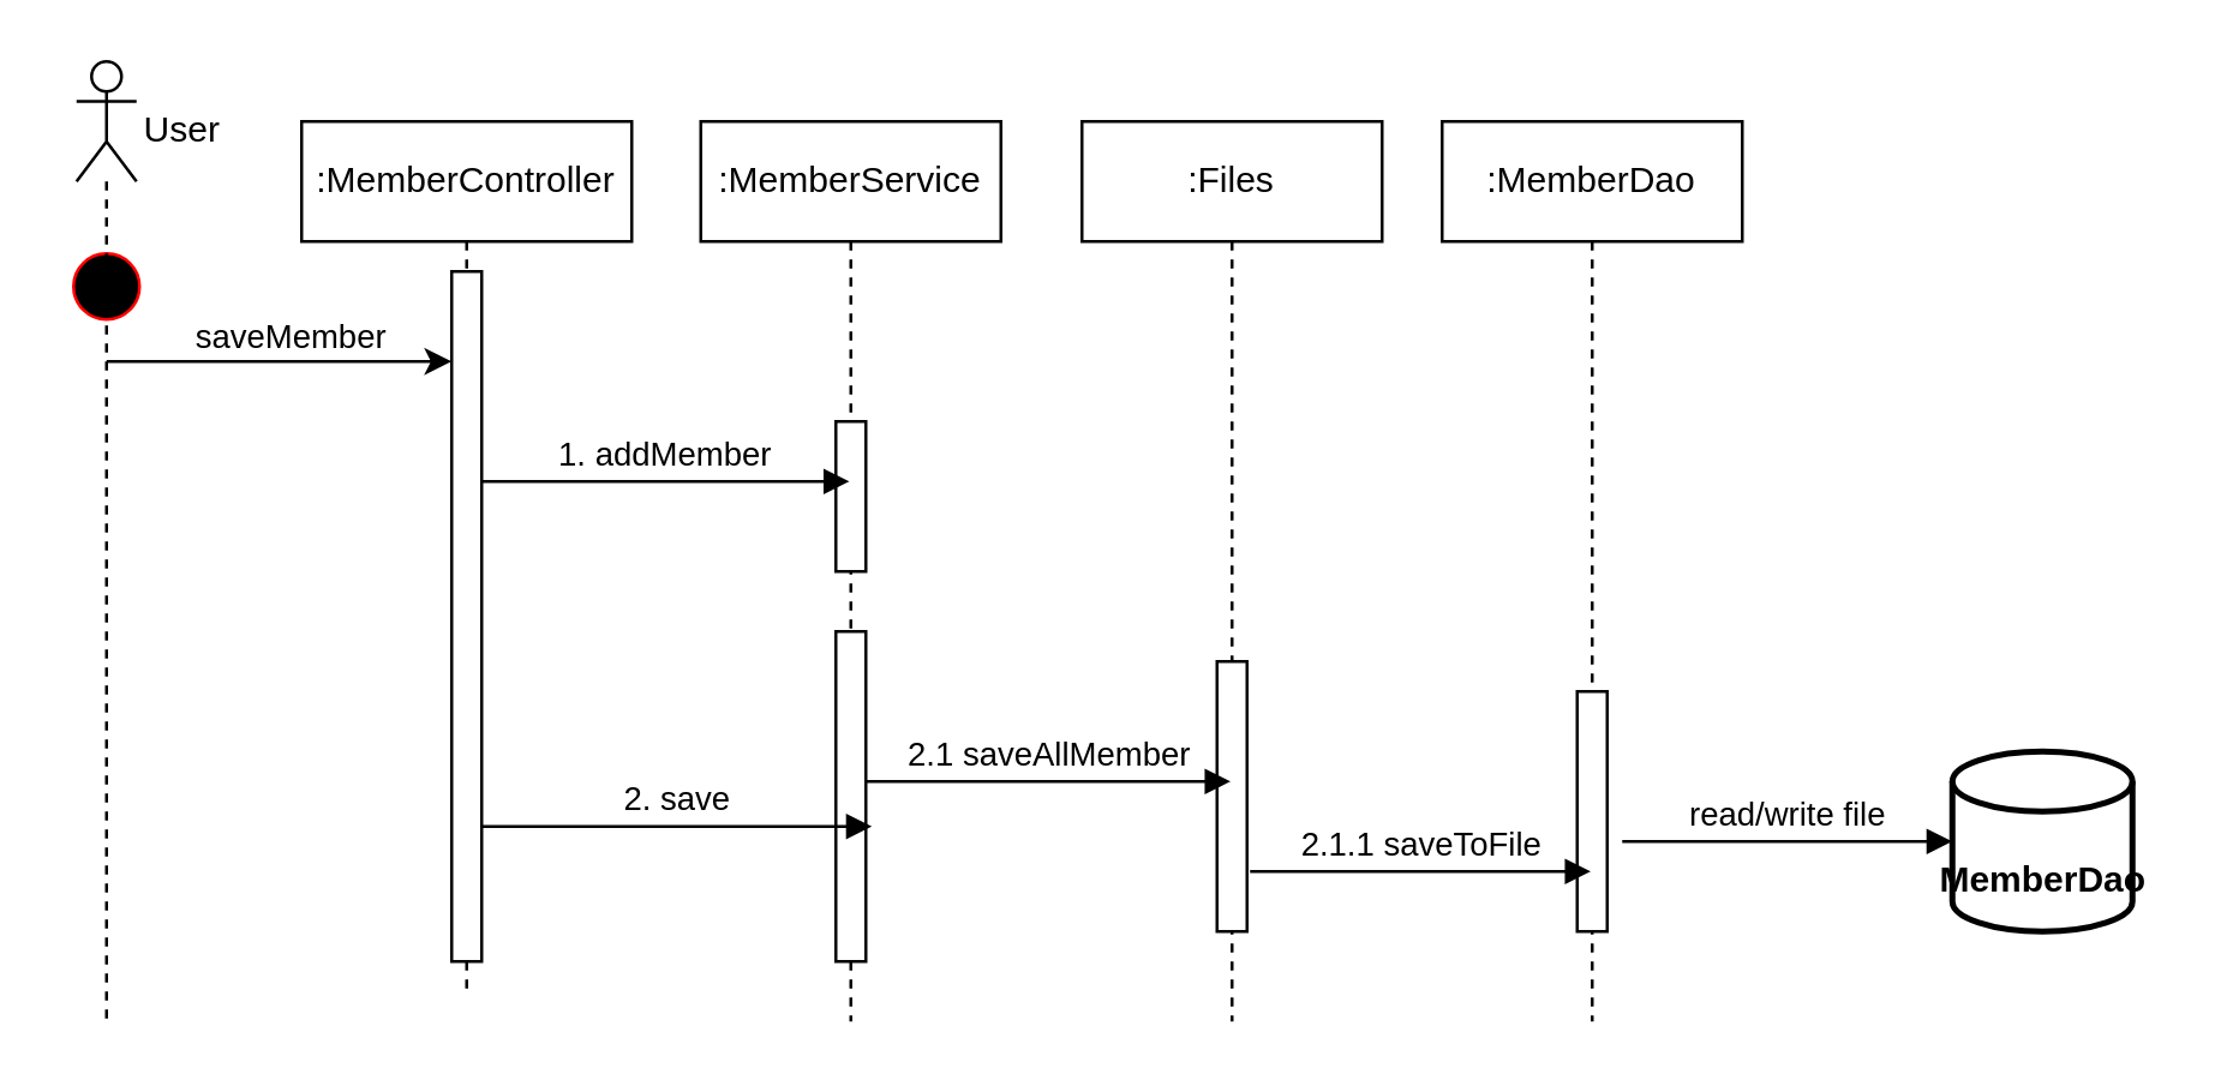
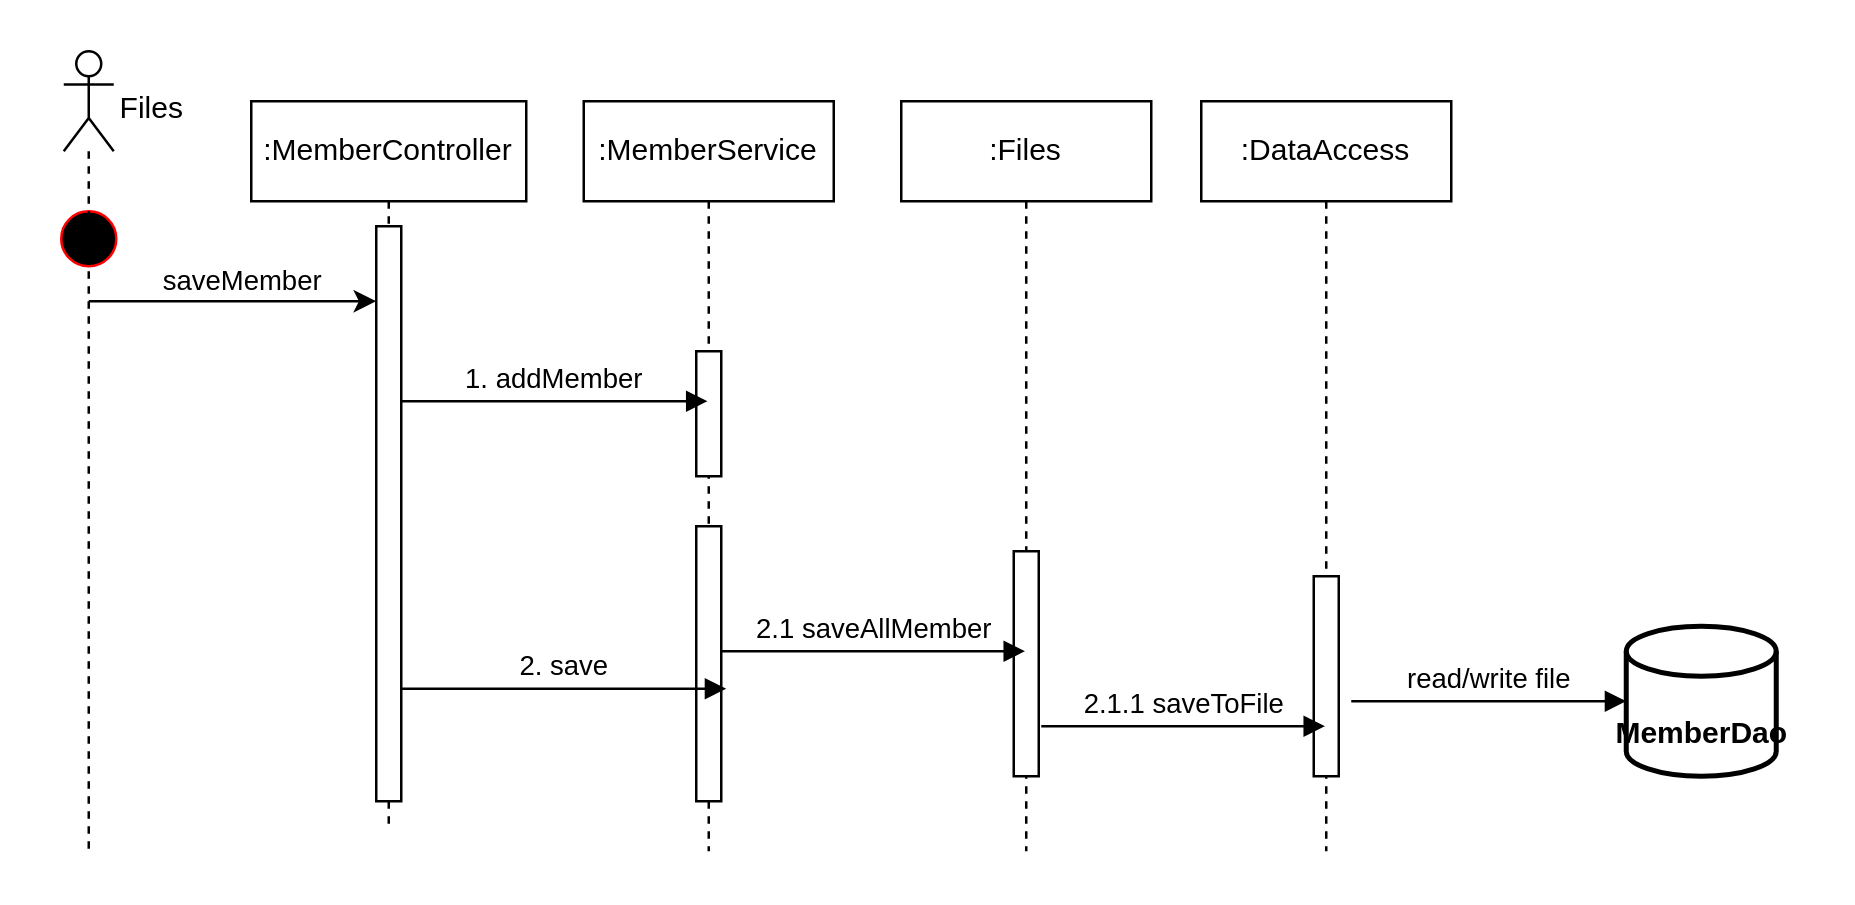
  <mxCell id="0" />
  <mxCell id="1" parent="0" />
  <mxCell id="2" value="" style="ellipse;html=1;shape=startState;fillColor=#000000;strokeColor=#ff0000;" vertex="1" parent="1"><mxGeometry x="20" y="80" width="30" height="30" as="geometry" /></mxCell>
  <mxCell id="3" value=":MemberController" style="shape=umlLifeline;perimeter=lifelinePerimeter;whiteSpace=wrap;html=1;container=1;dropTarget=0;collapsible=0;recursiveResize=0;outlineConnect=0;portConstraint=eastwest;newEdgeStyle={&quot;edgeStyle&quot;:&quot;elbowEdgeStyle&quot;,&quot;elbow&quot;:&quot;vertical&quot;,&quot;curved&quot;:0,&quot;rounded&quot;:0};" vertex="1" parent="1"><mxGeometry x="100" y="40" width="110" height="290" as="geometry" /></mxCell>
  <mxCell id="4" value="" style="html=1;points=[];perimeter=orthogonalPerimeter;outlineConnect=0;targetShapes=umlLifeline;portConstraint=eastwest;newEdgeStyle={&quot;edgeStyle&quot;:&quot;elbowEdgeStyle&quot;,&quot;elbow&quot;:&quot;vertical&quot;,&quot;curved&quot;:0,&quot;rounded&quot;:0};" vertex="1" parent="3"><mxGeometry x="50" y="50" width="10" height="230" as="geometry" /></mxCell>
  <mxCell id="5" value=":MemberService" style="shape=umlLifeline;perimeter=lifelinePerimeter;whiteSpace=wrap;html=1;container=1;dropTarget=0;collapsible=0;recursiveResize=0;outlineConnect=0;portConstraint=eastwest;newEdgeStyle={&quot;edgeStyle&quot;:&quot;elbowEdgeStyle&quot;,&quot;elbow&quot;:&quot;vertical&quot;,&quot;curved&quot;:0,&quot;rounded&quot;:0};" vertex="1" parent="1"><mxGeometry x="233" y="40" width="100" height="300" as="geometry" /></mxCell>
  <mxCell id="6" value="" style="html=1;points=[];perimeter=orthogonalPerimeter;outlineConnect=0;targetShapes=umlLifeline;portConstraint=eastwest;newEdgeStyle={&quot;edgeStyle&quot;:&quot;elbowEdgeStyle&quot;,&quot;elbow&quot;:&quot;vertical&quot;,&quot;curved&quot;:0,&quot;rounded&quot;:0};" vertex="1" parent="5"><mxGeometry x="45" y="100" width="10" height="50" as="geometry" /></mxCell>
  <mxCell id="7" value="" style="html=1;points=[];perimeter=orthogonalPerimeter;outlineConnect=0;targetShapes=umlLifeline;portConstraint=eastwest;newEdgeStyle={&quot;edgeStyle&quot;:&quot;elbowEdgeStyle&quot;,&quot;elbow&quot;:&quot;vertical&quot;,&quot;curved&quot;:0,&quot;rounded&quot;:0};" vertex="1" parent="5"><mxGeometry x="45" y="170" width="10" height="110" as="geometry" /></mxCell>
- <mxCell id="8" value=":MemberDao" style="shape=umlLifeline;perimeter=lifelinePerimeter;whiteSpace=wrap;html=1;container=1;dropTarget=0;collapsible=0;recursiveResize=0;outlineConnect=0;portConstraint=eastwest;newEdgeStyle={&quot;edgeStyle&quot;:&quot;elbowEdgeStyle&quot;,&quot;elbow&quot;:&quot;vertical&quot;,&quot;curved&quot;:0,&quot;rounded&quot;:0};" vertex="1" parent="1"><mxGeometry x="480" y="40" width="100" height="300" as="geometry" /></mxCell>
+ <mxCell id="8" value=":DataAccess" style="shape=umlLifeline;perimeter=lifelinePerimeter;whiteSpace=wrap;html=1;container=1;dropTarget=0;collapsible=0;recursiveResize=0;outlineConnect=0;portConstraint=eastwest;newEdgeStyle={&quot;edgeStyle&quot;:&quot;elbowEdgeStyle&quot;,&quot;elbow&quot;:&quot;vertical&quot;,&quot;curved&quot;:0,&quot;rounded&quot;:0};" vertex="1" parent="1"><mxGeometry x="480" y="40" width="100" height="300" as="geometry" /></mxCell>
  <mxCell id="9" value="" style="html=1;points=[];perimeter=orthogonalPerimeter;outlineConnect=0;targetShapes=umlLifeline;portConstraint=eastwest;newEdgeStyle={&quot;edgeStyle&quot;:&quot;elbowEdgeStyle&quot;,&quot;elbow&quot;:&quot;vertical&quot;,&quot;curved&quot;:0,&quot;rounded&quot;:0};" vertex="1" parent="8"><mxGeometry x="45" y="190" width="10" height="80" as="geometry" /></mxCell>
  <mxCell id="10" value=":Files" style="shape=umlLifeline;perimeter=lifelinePerimeter;whiteSpace=wrap;html=1;container=1;dropTarget=0;collapsible=0;recursiveResize=0;outlineConnect=0;portConstraint=eastwest;newEdgeStyle={&quot;edgeStyle&quot;:&quot;elbowEdgeStyle&quot;,&quot;elbow&quot;:&quot;vertical&quot;,&quot;curved&quot;:0,&quot;rounded&quot;:0};" vertex="1" parent="1"><mxGeometry x="360" y="40" width="100" height="300" as="geometry" /></mxCell>
  <mxCell id="11" value="" style="html=1;points=[];perimeter=orthogonalPerimeter;outlineConnect=0;targetShapes=umlLifeline;portConstraint=eastwest;newEdgeStyle={&quot;edgeStyle&quot;:&quot;elbowEdgeStyle&quot;,&quot;elbow&quot;:&quot;vertical&quot;,&quot;curved&quot;:0,&quot;rounded&quot;:0};" vertex="1" parent="10"><mxGeometry x="45" y="180" width="10" height="90" as="geometry" /></mxCell>
  <mxCell id="12" value="" style="shape=umlLifeline;perimeter=lifelinePerimeter;whiteSpace=wrap;html=1;container=1;dropTarget=0;collapsible=0;recursiveResize=0;outlineConnect=0;portConstraint=eastwest;newEdgeStyle={&quot;edgeStyle&quot;:&quot;elbowEdgeStyle&quot;,&quot;elbow&quot;:&quot;vertical&quot;,&quot;curved&quot;:0,&quot;rounded&quot;:0};participant=umlActor;" vertex="1" parent="1"><mxGeometry x="25" y="20" width="20" height="320" as="geometry" /></mxCell>
- <mxCell id="13" value="User" style="text;html=1;align=center;verticalAlign=middle;resizable=0;points=[];autosize=1;strokeColor=none;fillColor=none;" vertex="1" parent="1"><mxGeometry x="35" y="28" width="50" height="30" as="geometry" /></mxCell>
+ <mxCell id="13" value="Files" style="text;html=1;align=center;verticalAlign=middle;resizable=0;points=[];autosize=1;strokeColor=none;fillColor=none;" vertex="1" parent="1"><mxGeometry x="35" y="28" width="50" height="30" as="geometry" /></mxCell>
  <mxCell id="14" value="" style="endArrow=classic;html=1;rounded=0;" edge="1" parent="1"><mxGeometry relative="1" as="geometry"><mxPoint x="35" y="120" as="sourcePoint" /><mxPoint x="150" y="120" as="targetPoint" /></mxGeometry></mxCell>
  <mxCell id="15" value="&amp;nbsp;saveMember" style="edgeLabel;resizable=0;html=1;align=left;verticalAlign=bottom;" connectable="0" vertex="1" parent="14"><mxGeometry x="-1" relative="1" as="geometry"><mxPoint x="25" as="offset" /></mxGeometry></mxCell>
  <mxCell id="16" value="1. addMember" style="html=1;verticalAlign=bottom;endArrow=block;edgeStyle=elbowEdgeStyle;elbow=vertical;curved=0;rounded=0;" edge="1" parent="1" target="5"><mxGeometry width="80" relative="1" as="geometry"><mxPoint x="160" y="160" as="sourcePoint" /><mxPoint x="240" y="160" as="targetPoint" /></mxGeometry></mxCell>
  <mxCell id="17" value="2. save" style="html=1;verticalAlign=bottom;endArrow=block;edgeStyle=elbowEdgeStyle;elbow=vertical;curved=0;rounded=0;" edge="1" parent="1"><mxGeometry width="80" relative="1" as="geometry"><mxPoint x="160" y="275" as="sourcePoint" /><mxPoint x="290" y="275" as="targetPoint" /></mxGeometry></mxCell>
  <mxCell id="18" value="2.1 saveAllMember" style="html=1;verticalAlign=bottom;endArrow=block;edgeStyle=elbowEdgeStyle;elbow=vertical;curved=0;rounded=0;" edge="1" parent="1" source="7"><mxGeometry width="80" relative="1" as="geometry"><mxPoint x="294" y="260" as="sourcePoint" /><mxPoint x="409.5" y="260" as="targetPoint" /></mxGeometry></mxCell>
  <mxCell id="19" value="2.1.1 saveToFile" style="html=1;verticalAlign=bottom;endArrow=block;edgeStyle=elbowEdgeStyle;elbow=vertical;curved=0;rounded=0;" edge="1" parent="1" target="8"><mxGeometry width="80" relative="1" as="geometry"><mxPoint x="416" y="290" as="sourcePoint" /><mxPoint x="496" y="290" as="targetPoint" /></mxGeometry></mxCell>
  <mxCell id="20" value="" style="strokeWidth=2;html=1;shape=mxgraph.flowchart.database;whiteSpace=wrap;" vertex="1" parent="1"><mxGeometry x="650" y="250" width="60" height="60" as="geometry" /></mxCell>
  <mxCell id="21" value="read/write file" style="html=1;verticalAlign=bottom;endArrow=block;edgeStyle=elbowEdgeStyle;elbow=vertical;curved=0;rounded=0;entryX=0;entryY=0.5;entryDx=0;entryDy=0;entryPerimeter=0;" edge="1" parent="1" target="20"><mxGeometry width="80" relative="1" as="geometry"><mxPoint x="540" y="280" as="sourcePoint" /><mxPoint x="620" y="280" as="targetPoint" /></mxGeometry></mxCell>
  <mxCell id="22" value="MemberDao" style="text;align=center;fontStyle=1;verticalAlign=middle;spacingLeft=3;spacingRight=3;strokeColor=none;rotatable=0;points=[[0,0.5],[1,0.5]];portConstraint=eastwest;html=1;" vertex="1" parent="1"><mxGeometry x="640" y="280" width="80" height="26" as="geometry" /></mxCell>
